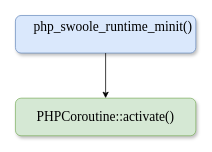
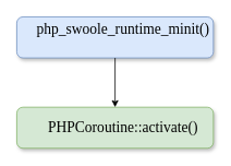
  <mxCell id="0" />
  <mxCell id="1" parent="0" />
  <mxCell id="2" value="" style="group;rounded=0;glass=0;sketch=0;shadow=0;" vertex="1" connectable="0" parent="1"><mxGeometry x="20" y="20" width="240" height="50" as="geometry" /></mxCell>
  <mxCell id="3" value="" style="rounded=1;whiteSpace=wrap;html=1;fillColor=#dae8fc;strokeColor=#6c8ebf;glass=0;shadow=1;sketch=0;" parent="2" vertex="1"><mxGeometry width="240" height="50" as="geometry" /></mxCell>
  <mxCell id="4" value="&lt;font style=&quot;font-size: 18px&quot;&gt;php_swoole_runtime_minit()&lt;/font&gt;" style="text;html=1;strokeColor=none;fillColor=none;align=center;verticalAlign=middle;whiteSpace=wrap;rounded=0;fontFamily=Times New Roman;" vertex="1" parent="2"><mxGeometry x="23.043" y="5" width="213.913" height="20" as="geometry" /></mxCell>
  <mxCell id="5" value="" style="group;rounded=0;glass=0;sketch=0;shadow=0;" vertex="1" connectable="0" parent="1"><mxGeometry x="20" y="130" width="240" height="50" as="geometry" /></mxCell>
  <mxCell id="6" value="" style="rounded=1;whiteSpace=wrap;html=1;fillColor=#d5e8d4;strokeColor=#82b366;glass=0;shadow=1;sketch=0;" vertex="1" parent="5"><mxGeometry width="240" height="50" as="geometry" /></mxCell>
- <mxCell id="7" value="&lt;span style=&quot;font-size: 18px&quot;&gt;PHPCoroutine::activate()&lt;/span&gt;" style="text;html=1;strokeColor=none;fillColor=none;align=center;verticalAlign=middle;whiteSpace=wrap;rounded=0;fontFamily=Times New Roman;" vertex="1" parent="5"><mxGeometry x="13.043" y="15" width="213.913" height="20" as="geometry" /></mxCell>
+ <mxCell id="7" value="&lt;span style=&quot;font-size: 18px&quot;&gt;PHPCoroutine::activate()&lt;/span&gt;" style="text;html=1;strokeColor=none;fillColor=none;align=center;verticalAlign=middle;whiteSpace=wrap;rounded=0;fontFamily=Times New Roman;" vertex="1" parent="5"><mxGeometry x="23.043" y="15" width="213.913" height="20" as="geometry" /></mxCell>
  <mxCell id="8" style="edgeStyle=orthogonalEdgeStyle;rounded=0;orthogonalLoop=1;jettySize=auto;html=1;exitX=0.5;exitY=1;exitDx=0;exitDy=0;entryX=0.5;entryY=0;entryDx=0;entryDy=0;fontFamily=Times New Roman;" edge="1" parent="1" source="3" target="6"><mxGeometry relative="1" as="geometry" /></mxCell>
